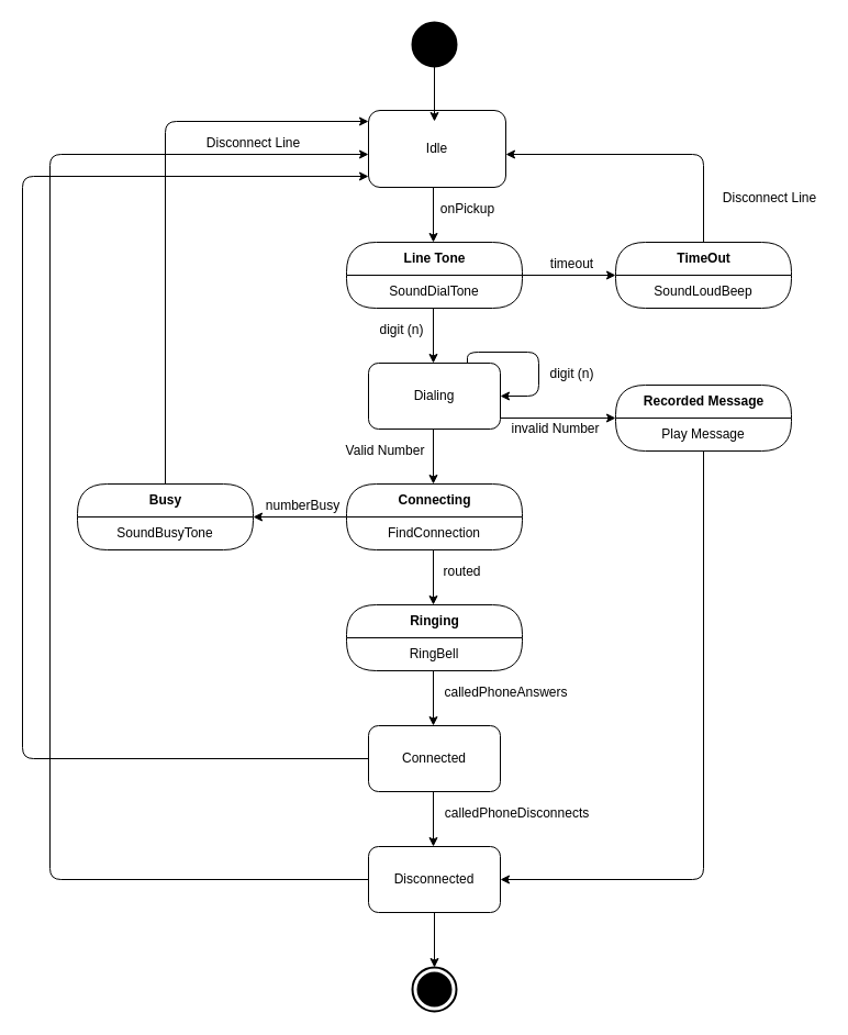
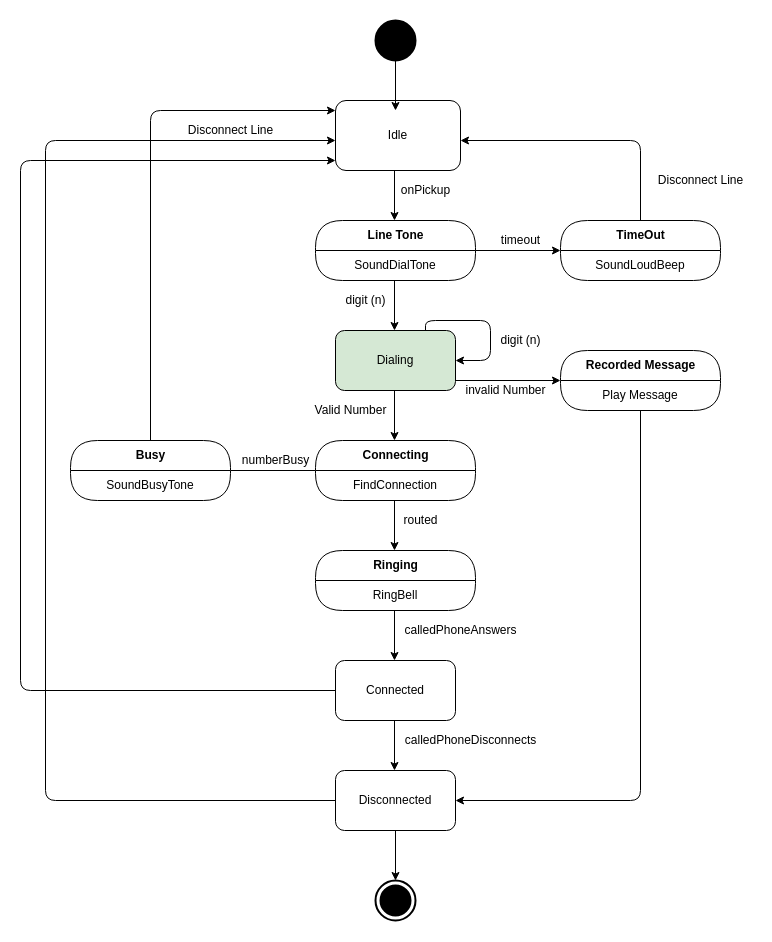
  <mxCell id="0" />
  <mxCell id="1" parent="0" />
  <mxCell id="2" value="Idle" style="rounded=1;whiteSpace=wrap;html=1;" vertex="1" parent="1"><mxGeometry x="335" y="100" width="125" height="70" as="geometry" /></mxCell>
- <mxCell id="3" value="Dialing" style="rounded=1;whiteSpace=wrap;html=1;" vertex="1" parent="1"><mxGeometry x="335" y="330" width="120" height="60" as="geometry" /></mxCell>
+ <mxCell id="3" value="Dialing" style="rounded=1;whiteSpace=wrap;html=1;fillColor=#d5e8d4;" vertex="1" parent="1"><mxGeometry x="335" y="330" width="120" height="60" as="geometry" /></mxCell>
  <mxCell id="4" value="Connected" style="rounded=1;whiteSpace=wrap;html=1;" vertex="1" parent="1"><mxGeometry x="335" y="660" width="120" height="60" as="geometry" /></mxCell>
  <mxCell id="5" value="Disconnected" style="rounded=1;whiteSpace=wrap;html=1;" vertex="1" parent="1"><mxGeometry x="335" y="770" width="120" height="60" as="geometry" /></mxCell>
  <mxCell id="6" value="" style="shape=ellipse;html=1;fillColor=#000000;strokeWidth=2;verticalLabelPosition=bottom;verticalAlignment=top;perimeter=ellipsePerimeter;" vertex="1" parent="1"><mxGeometry x="375" y="20" width="40" height="40" as="geometry" /></mxCell>
  <mxCell id="7" value="" style="endArrow=classic;html=1;exitX=0.5;exitY=1;exitDx=0;exitDy=0;" edge="1" parent="1"><mxGeometry width="50" height="50" relative="1" as="geometry"><mxPoint x="394" y="170" as="sourcePoint" /><mxPoint x="394" y="220" as="targetPoint" /></mxGeometry></mxCell>
  <mxCell id="8" value="" style="endArrow=classic;html=1;exitX=0.5;exitY=1;exitDx=0;exitDy=0;" edge="1" parent="1"><mxGeometry width="50" height="50" relative="1" as="geometry"><mxPoint x="394" y="280" as="sourcePoint" /><mxPoint x="394" y="330" as="targetPoint" /></mxGeometry></mxCell>
  <mxCell id="9" value="" style="endArrow=classic;html=1;exitX=0.5;exitY=1;exitDx=0;exitDy=0;" edge="1" parent="1"><mxGeometry width="50" height="50" relative="1" as="geometry"><mxPoint x="394" y="390" as="sourcePoint" /><mxPoint x="394" y="440" as="targetPoint" /></mxGeometry></mxCell>
  <mxCell id="10" value="" style="endArrow=classic;html=1;exitX=0.5;exitY=1;exitDx=0;exitDy=0;" edge="1" parent="1"><mxGeometry width="50" height="50" relative="1" as="geometry"><mxPoint x="394" y="500" as="sourcePoint" /><mxPoint x="394" y="550" as="targetPoint" /></mxGeometry></mxCell>
  <mxCell id="11" value="" style="endArrow=classic;html=1;exitX=0.5;exitY=1;exitDx=0;exitDy=0;" edge="1" parent="1"><mxGeometry width="50" height="50" relative="1" as="geometry"><mxPoint x="394" y="610" as="sourcePoint" /><mxPoint x="394" y="660" as="targetPoint" /></mxGeometry></mxCell>
  <mxCell id="12" value="" style="endArrow=classic;html=1;exitX=0.5;exitY=1;exitDx=0;exitDy=0;" edge="1" parent="1"><mxGeometry width="50" height="50" relative="1" as="geometry"><mxPoint x="394" y="720" as="sourcePoint" /><mxPoint x="394" y="770" as="targetPoint" /></mxGeometry></mxCell>
  <mxCell id="13" value="" style="endArrow=classic;html=1;exitX=0.5;exitY=1;exitDx=0;exitDy=0;" edge="1" parent="1"><mxGeometry width="50" height="50" relative="1" as="geometry"><mxPoint x="395" y="60" as="sourcePoint" /><mxPoint x="395" y="110" as="targetPoint" /></mxGeometry></mxCell>
  <mxCell id="14" value="" style="endArrow=classic;html=1;exitX=0.5;exitY=1;exitDx=0;exitDy=0;" edge="1" parent="1"><mxGeometry width="50" height="50" relative="1" as="geometry"><mxPoint x="395" y="830" as="sourcePoint" /><mxPoint x="395" y="880" as="targetPoint" /></mxGeometry></mxCell>
  <mxCell id="15" value="" style="html=1;shape=mxgraph.sysml.actFinal;strokeWidth=2;verticalLabelPosition=bottom;verticalAlignment=top;" vertex="1" parent="1"><mxGeometry x="375" y="880" width="40" height="40" as="geometry" /></mxCell>
- <mxCell id="16" value="" style="endArrow=classic;html=1;entryX=1;entryY=0;entryDx=0;entryDy=0;exitX=0;exitY=0;exitDx=0;exitDy=0;" edge="1" parent="1" source="21" target="28"><mxGeometry width="50" height="50" relative="1" as="geometry"><mxPoint x="260" y="500" as="sourcePoint" /><mxPoint x="310" y="450" as="targetPoint" /></mxGeometry></mxCell>
+ <mxCell id="16" value="" style="endArrow=none;html=1;entryX=1;entryY=0;entryDx=0;entryDy=0;exitX=0;exitY=0;exitDx=0;exitDy=0;" edge="1" parent="1" source="21" target="28"><mxGeometry width="50" height="50" relative="1" as="geometry"><mxPoint x="260" y="500" as="sourcePoint" /><mxPoint x="310" y="450" as="targetPoint" /></mxGeometry></mxCell>
  <mxCell id="17" value="numberBusy" style="text;html=1;align=center;verticalAlign=middle;resizable=0;points=[];autosize=1;" vertex="1" parent="1"><mxGeometry x="235" y="450" width="80" height="20" as="geometry" /></mxCell>
  <mxCell id="18" value="Line Tone" style="swimlane;html=1;fontStyle=1;align=center;verticalAlign=middle;childLayout=stackLayout;horizontal=1;startSize=30;horizontalStack=0;resizeParent=0;resizeLast=1;container=0;collapsible=0;rounded=1;arcSize=30;swimlaneFillColor=#FFFFFF;dropTarget=0;" vertex="1" parent="1"><mxGeometry x="315" y="220" width="160" height="60" as="geometry" /></mxCell>
  <mxCell id="19" value="SoundDialTone" style="text;html=1;align=center;verticalAlign=middle;spacingLeft=4;spacingRight=4;whiteSpace=wrap;overflow=hidden;rotatable=0;" vertex="1" parent="18"><mxGeometry y="30" width="160" height="30" as="geometry" /></mxCell>
  <mxCell id="20" value="Connecting" style="swimlane;html=1;fontStyle=1;align=center;verticalAlign=middle;childLayout=stackLayout;horizontal=1;startSize=30;horizontalStack=0;resizeParent=0;resizeLast=1;container=0;collapsible=0;rounded=1;arcSize=30;swimlaneFillColor=#FFFFFF;dropTarget=0;" vertex="1" parent="1"><mxGeometry x="315" y="440" width="160" height="60" as="geometry" /></mxCell>
  <mxCell id="21" value="FindConnection" style="text;html=1;strokeColor=none;fillColor=none;align=center;verticalAlign=middle;spacingLeft=4;spacingRight=4;whiteSpace=wrap;overflow=hidden;rotatable=0;fontColor=#000000;" vertex="1" parent="20"><mxGeometry y="30" width="160" height="30" as="geometry" /></mxCell>
  <mxCell id="22" value="TimeOut" style="swimlane;html=1;fontStyle=1;align=center;verticalAlign=middle;childLayout=stackLayout;horizontal=1;startSize=30;horizontalStack=0;resizeParent=0;resizeLast=1;container=0;collapsible=0;rounded=1;arcSize=30;swimlaneFillColor=#FFFFFF;dropTarget=0;" vertex="1" parent="1"><mxGeometry x="560" y="220" width="160" height="60" as="geometry" /></mxCell>
  <mxCell id="23" value="SoundLoudBeep" style="text;html=1;strokeColor=none;fillColor=none;align=center;verticalAlign=middle;spacingLeft=4;spacingRight=4;whiteSpace=wrap;overflow=hidden;rotatable=0;fontColor=#000000;" vertex="1" parent="22"><mxGeometry y="30" width="160" height="30" as="geometry" /></mxCell>
  <mxCell id="24" value="SoundLoudBeep" style="text;html=1;strokeColor=none;fillColor=none;align=center;verticalAlign=middle;spacingLeft=4;spacingRight=4;whiteSpace=wrap;overflow=hidden;rotatable=0;fontColor=#000000;" vertex="1" parent="22"><mxGeometry y="60" width="160" as="geometry" /></mxCell>
  <mxCell id="25" value="Ringing" style="swimlane;html=1;fontStyle=1;align=center;verticalAlign=middle;childLayout=stackLayout;horizontal=1;startSize=30;horizontalStack=0;resizeParent=0;resizeLast=1;container=0;collapsible=0;rounded=1;arcSize=30;swimlaneFillColor=#FFFFFF;dropTarget=0;" vertex="1" parent="1"><mxGeometry x="315" y="550" width="160" height="60" as="geometry" /></mxCell>
  <mxCell id="26" value="RingBell" style="text;html=1;strokeColor=none;fillColor=none;align=center;verticalAlign=middle;spacingLeft=4;spacingRight=4;whiteSpace=wrap;overflow=hidden;rotatable=0;fontColor=#000000;" vertex="1" parent="25"><mxGeometry y="30" width="160" height="30" as="geometry" /></mxCell>
  <mxCell id="27" value="Busy" style="swimlane;html=1;fontStyle=1;align=center;verticalAlign=middle;childLayout=stackLayout;horizontal=1;startSize=30;horizontalStack=0;resizeParent=0;resizeLast=1;container=0;collapsible=0;rounded=1;arcSize=30;swimlaneFillColor=#FFFFFF;dropTarget=0;" vertex="1" parent="1"><mxGeometry x="70" y="440" width="160" height="60" as="geometry" /></mxCell>
  <mxCell id="28" value="SoundBusyTone" style="text;html=1;strokeColor=none;fillColor=none;align=center;verticalAlign=middle;spacingLeft=4;spacingRight=4;whiteSpace=wrap;overflow=hidden;rotatable=0;fontColor=#000000;" vertex="1" parent="27"><mxGeometry y="30" width="160" height="30" as="geometry" /></mxCell>
  <mxCell id="29" value="onPickup" style="text;html=1;align=center;verticalAlign=middle;resizable=0;points=[];autosize=1;" vertex="1" parent="1"><mxGeometry x="395" y="180" width="60" height="20" as="geometry" /></mxCell>
  <mxCell id="30" value="digit (n)" style="text;html=1;align=center;verticalAlign=middle;resizable=0;points=[];autosize=1;" vertex="1" parent="1"><mxGeometry x="335" y="290" width="60" height="20" as="geometry" /></mxCell>
  <mxCell id="31" value="" style="endArrow=classic;html=1;exitX=0.75;exitY=0;exitDx=0;exitDy=0;edgeStyle=orthogonalEdgeStyle;" edge="1" parent="1" source="3"><mxGeometry width="50" height="50" relative="1" as="geometry"><mxPoint x="470" y="330" as="sourcePoint" /><mxPoint x="455" y="360" as="targetPoint" /><Array as="points"><mxPoint x="425" y="320" /><mxPoint x="490" y="320" /><mxPoint x="490" y="360" /><mxPoint x="455" y="360" /></Array></mxGeometry></mxCell>
  <mxCell id="32" value="digit (n)" style="text;html=1;align=center;verticalAlign=middle;resizable=0;points=[];autosize=1;" vertex="1" parent="1"><mxGeometry x="490" y="330" width="60" height="20" as="geometry" /></mxCell>
  <mxCell id="33" value="" style="endArrow=classic;html=1;entryX=0;entryY=0;entryDx=0;entryDy=0;" edge="1" parent="1" target="35"><mxGeometry width="50" height="50" relative="1" as="geometry"><mxPoint x="455" y="380" as="sourcePoint" /><mxPoint x="535" y="380" as="targetPoint" /></mxGeometry></mxCell>
  <mxCell id="34" value="Recorded Message" style="swimlane;html=1;fontStyle=1;align=center;verticalAlign=middle;childLayout=stackLayout;horizontal=1;startSize=30;horizontalStack=0;resizeParent=0;resizeLast=1;container=0;collapsible=0;rounded=1;arcSize=30;swimlaneFillColor=#FFFFFF;dropTarget=0;" vertex="1" parent="1"><mxGeometry x="560" y="350" width="160" height="60" as="geometry" /></mxCell>
  <mxCell id="35" value="Play Message" style="text;html=1;strokeColor=none;fillColor=none;align=center;verticalAlign=middle;spacingLeft=4;spacingRight=4;whiteSpace=wrap;overflow=hidden;rotatable=0;fontColor=#000000;" vertex="1" parent="34"><mxGeometry y="30" width="160" height="30" as="geometry" /></mxCell>
  <mxCell id="36" value="invalid Number" style="text;html=1;align=center;verticalAlign=middle;resizable=0;points=[];autosize=1;" vertex="1" parent="1"><mxGeometry x="455" y="380" width="100" height="20" as="geometry" /></mxCell>
  <mxCell id="37" value="Valid Number" style="text;html=1;align=center;verticalAlign=middle;resizable=0;points=[];autosize=1;" vertex="1" parent="1"><mxGeometry x="305" y="400" width="90" height="20" as="geometry" /></mxCell>
  <mxCell id="38" value="" style="endArrow=classic;html=1;exitX=1;exitY=0;exitDx=0;exitDy=0;entryX=0;entryY=0;entryDx=0;entryDy=0;" edge="1" parent="1" source="19" target="23"><mxGeometry width="50" height="50" relative="1" as="geometry"><mxPoint x="500" y="270" as="sourcePoint" /><mxPoint x="550" y="220" as="targetPoint" /></mxGeometry></mxCell>
  <mxCell id="39" value="timeout" style="text;html=1;align=center;verticalAlign=middle;resizable=0;points=[];autosize=1;" vertex="1" parent="1"><mxGeometry x="495" y="230" width="50" height="20" as="geometry" /></mxCell>
  <mxCell id="40" value="" style="endArrow=classic;html=1;exitX=0.5;exitY=0;exitDx=0;exitDy=0;edgeStyle=orthogonalEdgeStyle;" edge="1" parent="1" source="22"><mxGeometry width="50" height="50" relative="1" as="geometry"><mxPoint x="530" y="220" as="sourcePoint" /><mxPoint x="460" y="140" as="targetPoint" /><Array as="points"><mxPoint x="640" y="140" /></Array></mxGeometry></mxCell>
  <mxCell id="41" value="Disconnect Line" style="text;html=1;align=center;verticalAlign=middle;resizable=0;points=[];autosize=1;" vertex="1" parent="1"><mxGeometry x="650" y="170" width="100" height="20" as="geometry" /></mxCell>
  <mxCell id="42" value="routed" style="text;html=1;align=center;verticalAlign=middle;resizable=0;points=[];autosize=1;" vertex="1" parent="1"><mxGeometry x="395" y="510" width="50" height="20" as="geometry" /></mxCell>
  <mxCell id="43" value="calledPhoneAnswers" style="text;html=1;align=center;verticalAlign=middle;resizable=0;points=[];autosize=1;" vertex="1" parent="1"><mxGeometry x="395" y="620" width="130" height="20" as="geometry" /></mxCell>
  <mxCell id="44" value="calledPhoneDisconnects" style="text;html=1;align=center;verticalAlign=middle;resizable=0;points=[];autosize=1;" vertex="1" parent="1"><mxGeometry x="395" y="730" width="150" height="20" as="geometry" /></mxCell>
  <mxCell id="45" value="" style="endArrow=classic;html=1;exitX=0.5;exitY=1;exitDx=0;exitDy=0;entryX=1;entryY=0.5;entryDx=0;entryDy=0;edgeStyle=orthogonalEdgeStyle;" edge="1" parent="1" source="35" target="5"><mxGeometry width="50" height="50" relative="1" as="geometry"><mxPoint x="640" y="590" as="sourcePoint" /><mxPoint x="690" y="540" as="targetPoint" /></mxGeometry></mxCell>
  <mxCell id="46" value="" style="endArrow=classic;html=1;exitX=0.5;exitY=0;exitDx=0;exitDy=0;edgeStyle=orthogonalEdgeStyle;" edge="1" parent="1" source="27"><mxGeometry width="50" height="50" relative="1" as="geometry"><mxPoint x="440" y="480" as="sourcePoint" /><mxPoint x="335" y="110" as="targetPoint" /><Array as="points"><mxPoint x="150" y="110" /></Array></mxGeometry></mxCell>
  <mxCell id="47" value="" style="endArrow=classic;html=1;edgeStyle=orthogonalEdgeStyle;exitX=0;exitY=0.5;exitDx=0;exitDy=0;" edge="1" parent="1" source="5"><mxGeometry width="50" height="50" relative="1" as="geometry"><mxPoint x="45" y="845" as="sourcePoint" /><mxPoint x="335" y="140" as="targetPoint" /><Array as="points"><mxPoint x="45" y="800" /><mxPoint x="45" y="140" /></Array></mxGeometry></mxCell>
  <mxCell id="48" value="" style="endArrow=classic;html=1;edgeStyle=orthogonalEdgeStyle;exitX=0;exitY=0.5;exitDx=0;exitDy=0;" edge="1" parent="1" source="4"><mxGeometry width="50" height="50" relative="1" as="geometry"><mxPoint x="310" y="820" as="sourcePoint" /><mxPoint x="335" y="160" as="targetPoint" /><Array as="points"><mxPoint x="20" y="690" /><mxPoint x="20" y="160" /></Array></mxGeometry></mxCell>
  <mxCell id="49" value="Disconnect Line" style="text;html=1;align=center;verticalAlign=middle;resizable=0;points=[];autosize=1;" vertex="1" parent="1"><mxGeometry x="180" y="120" width="100" height="20" as="geometry" /></mxCell>
